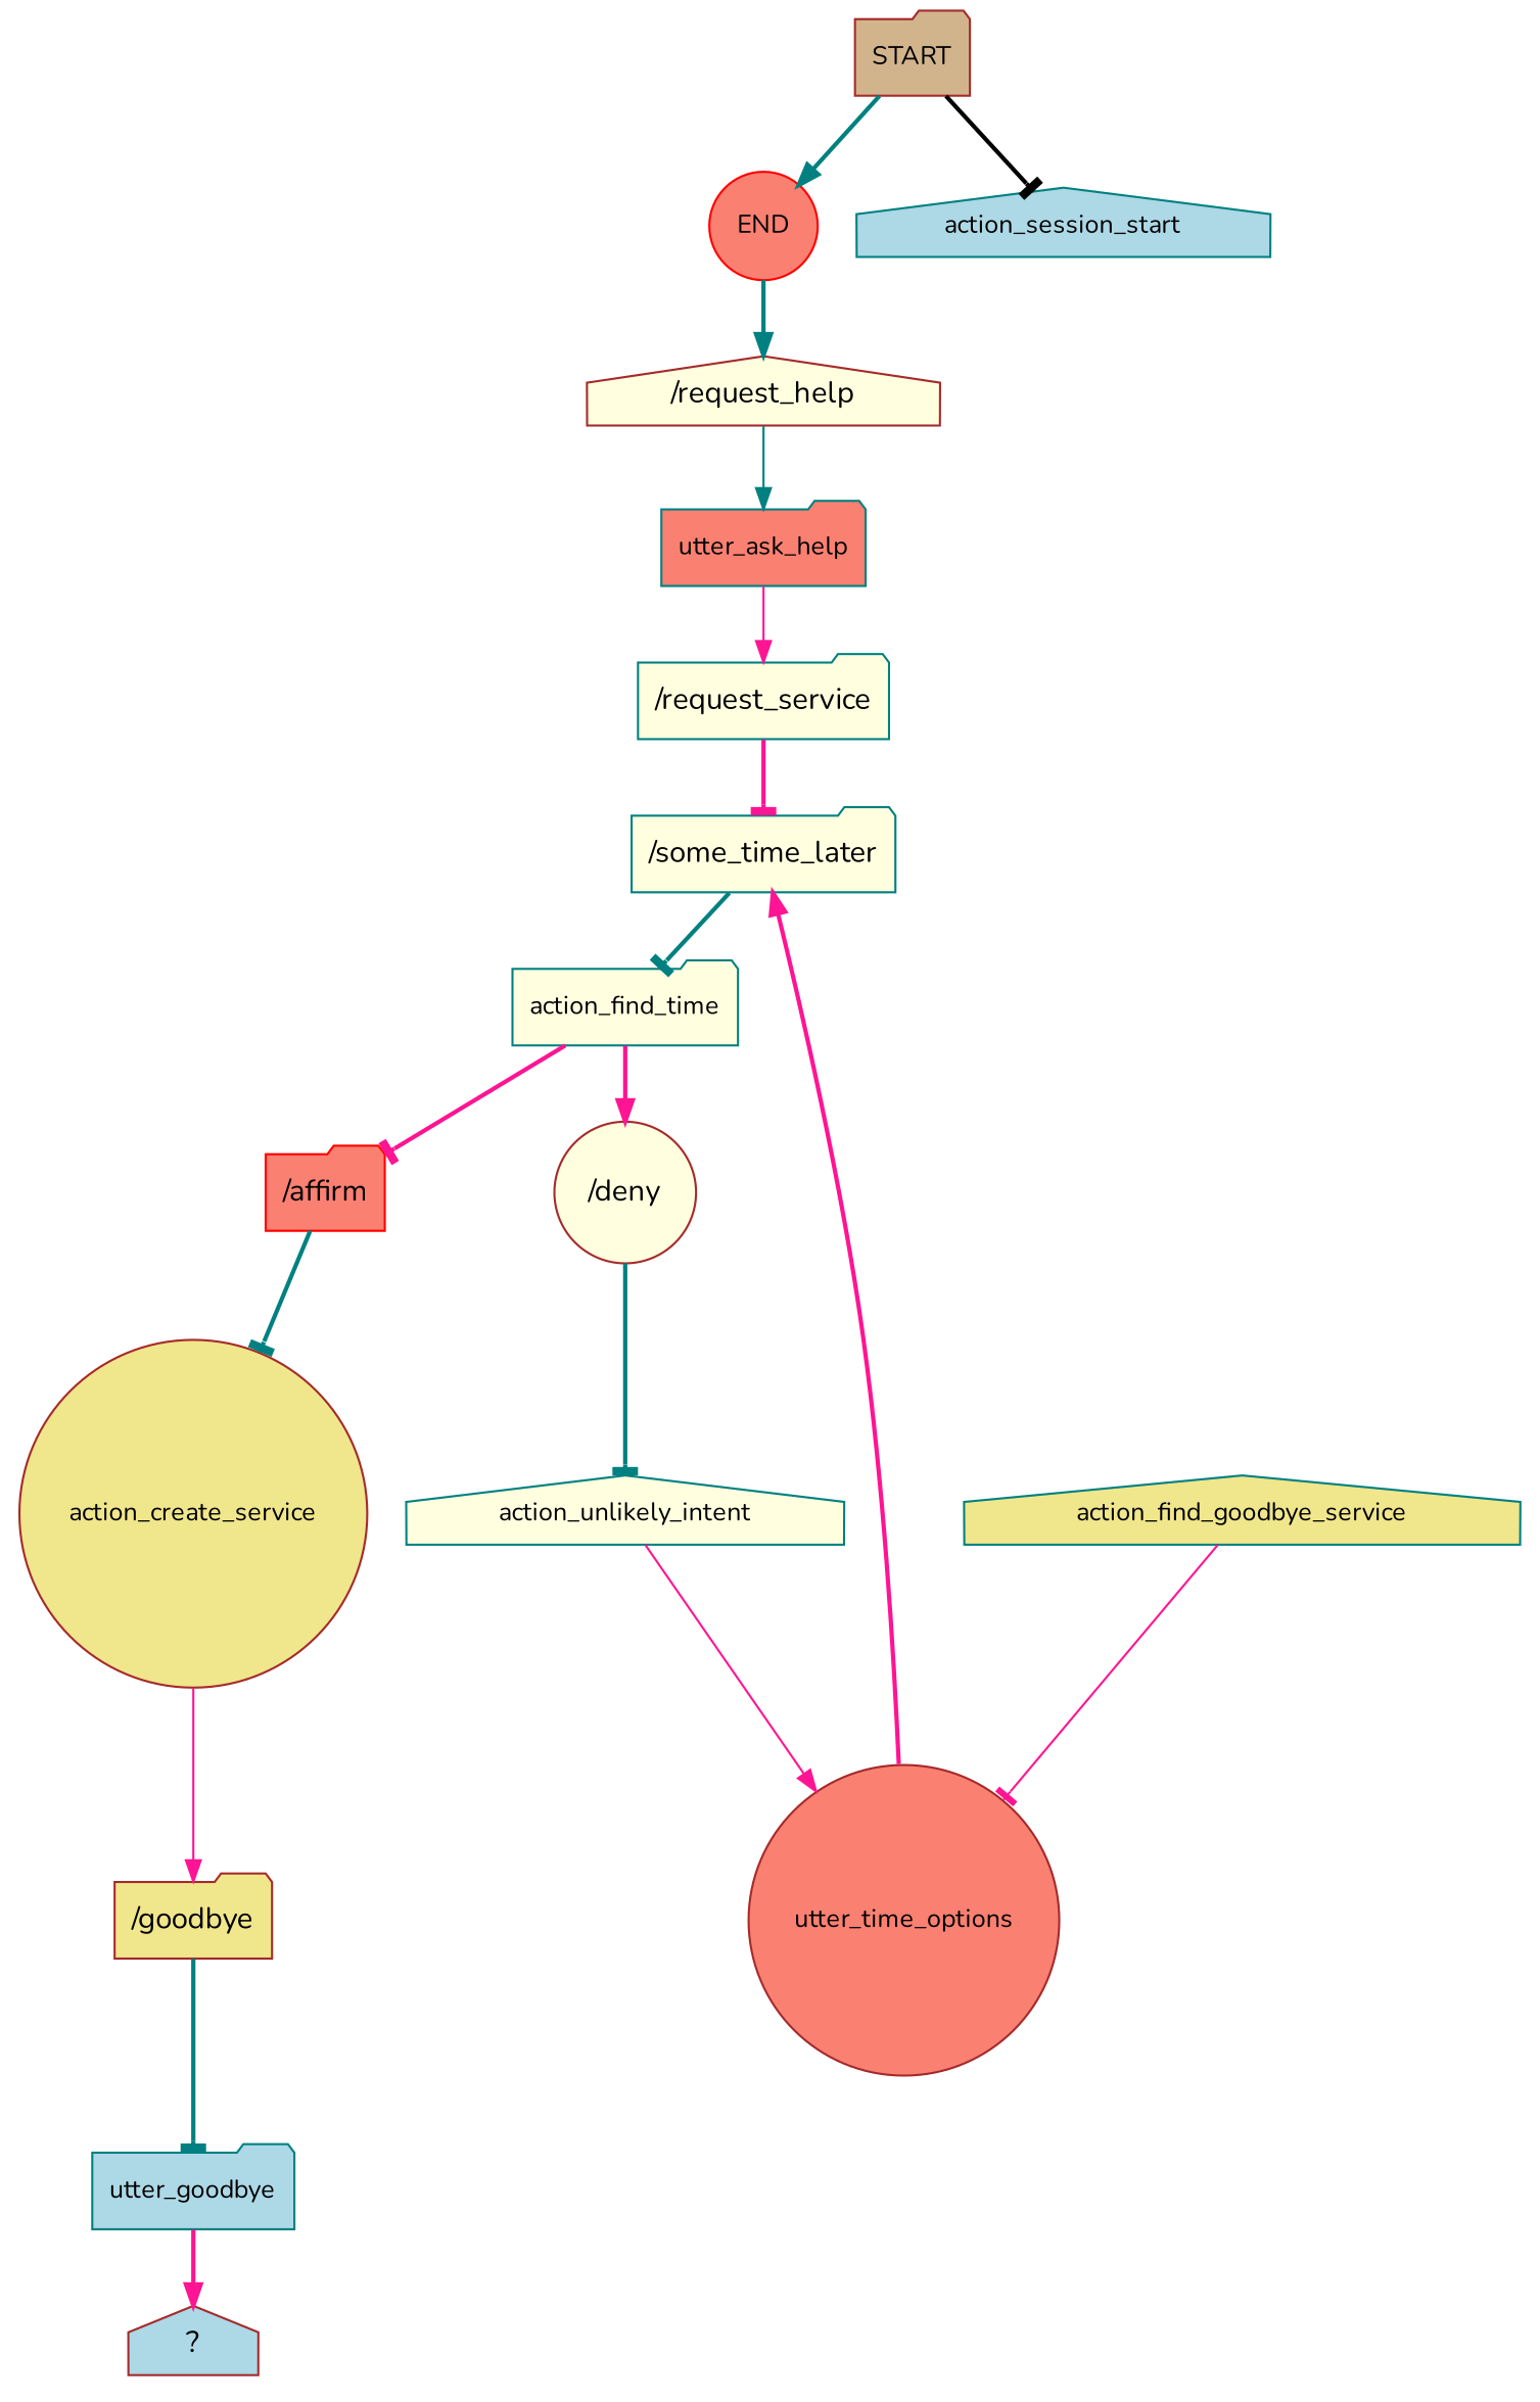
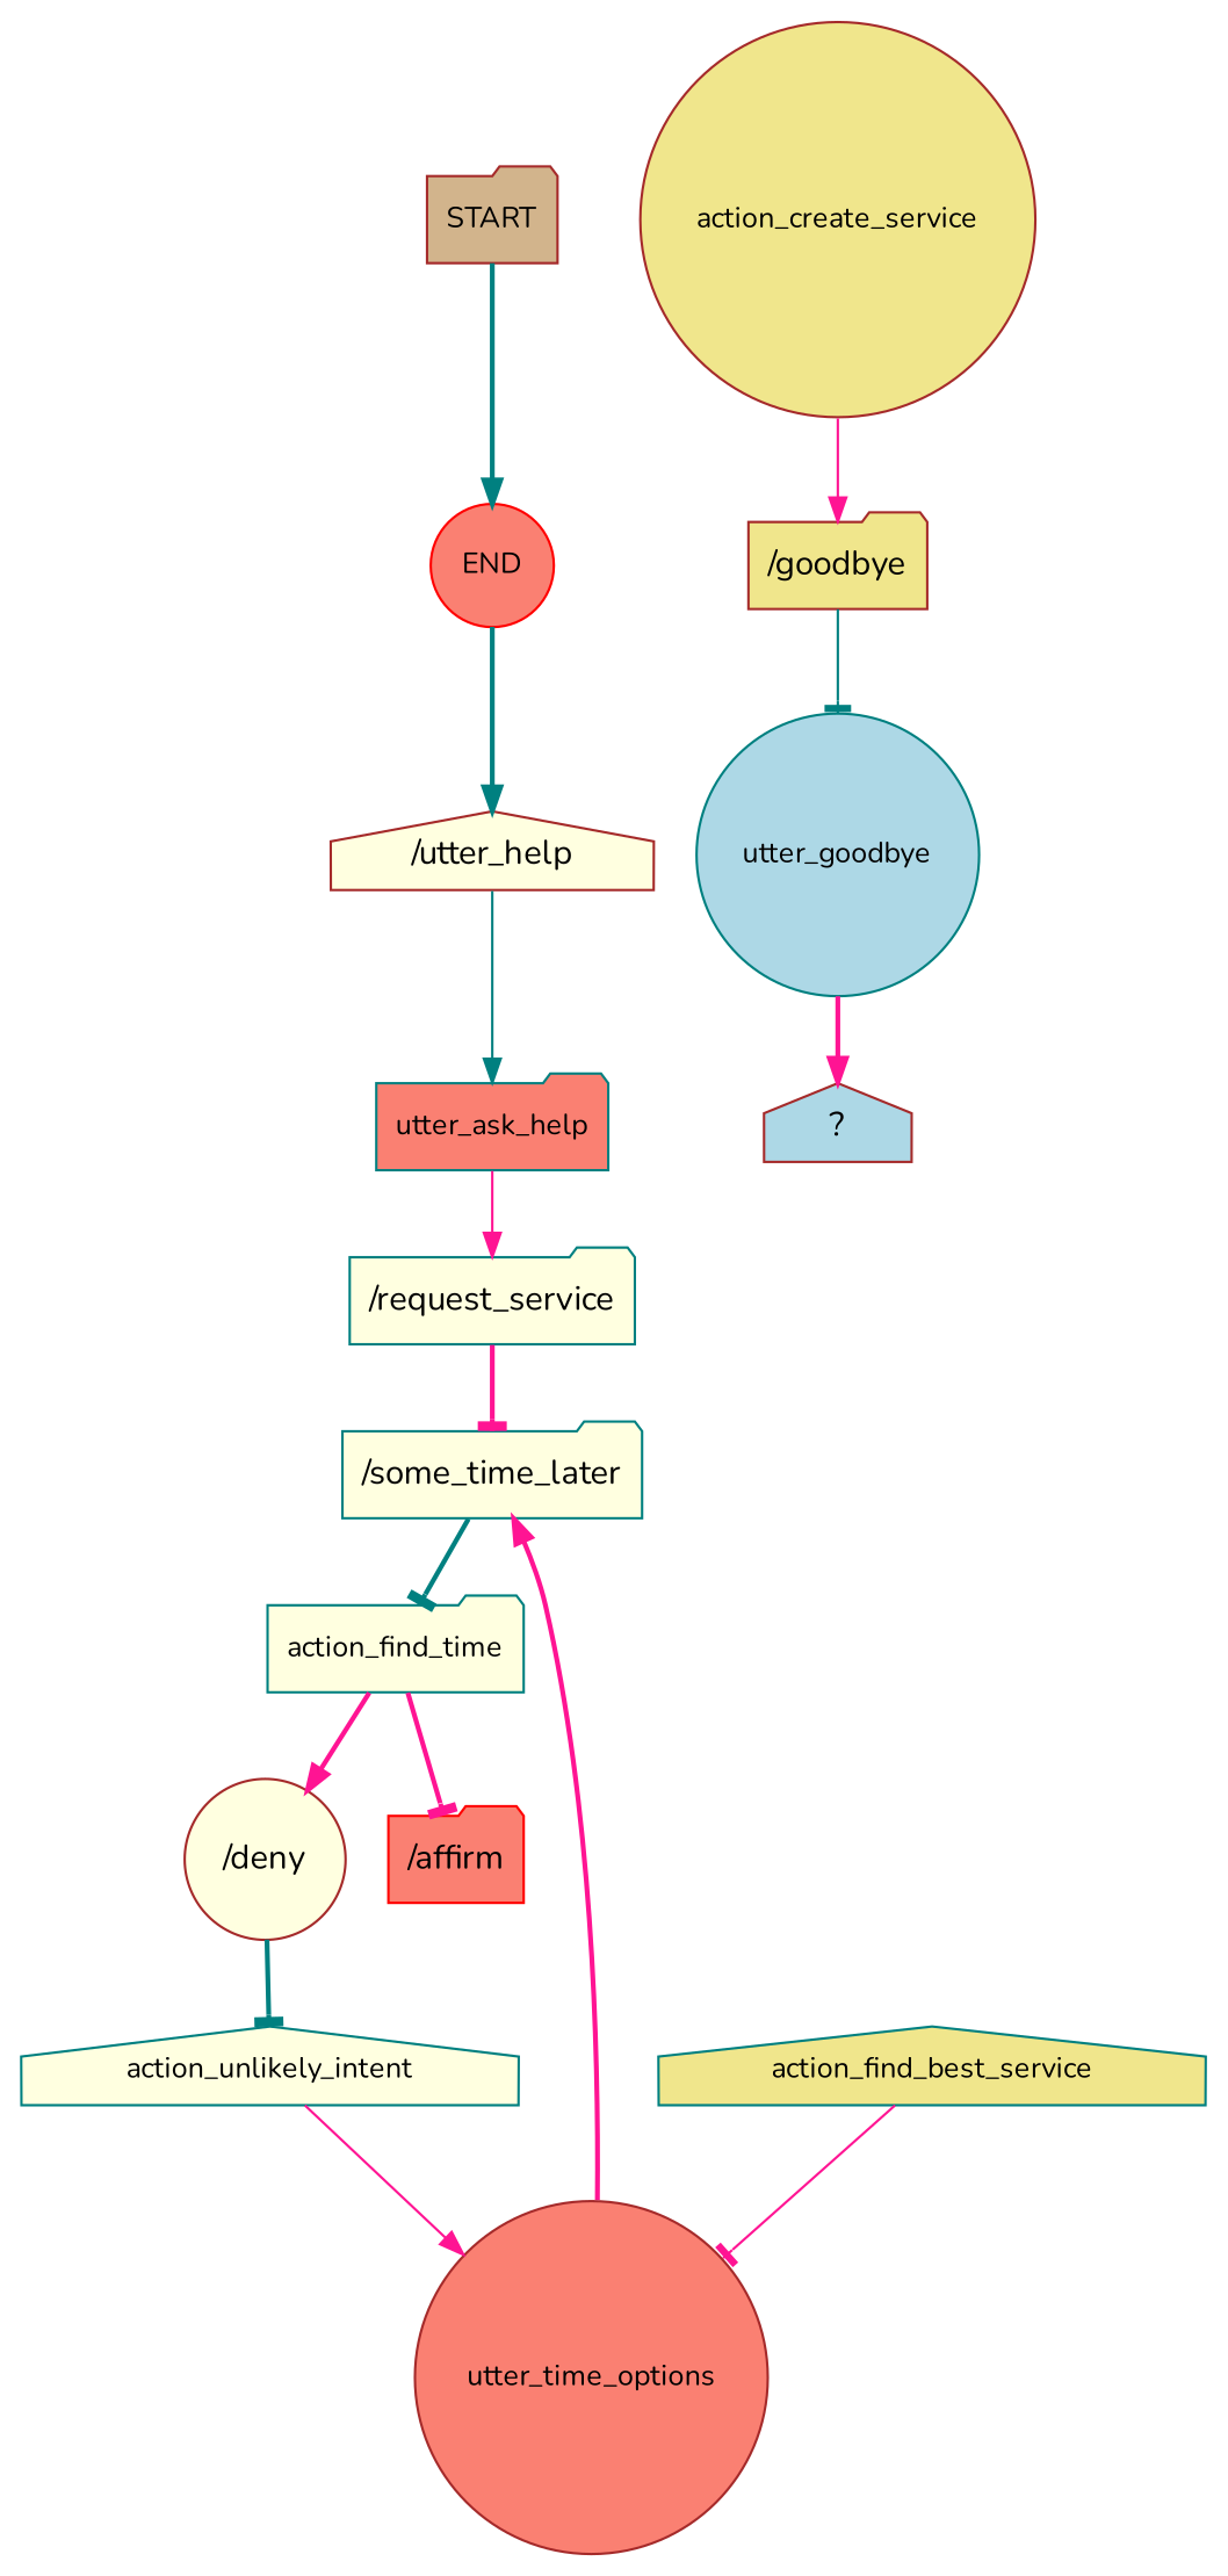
  digraph {
    fontname=Nunito
    node [color=teal fillcolor=lightyellow fontname=Nunito fontsize=12 shape=folder style=filled]
    edge [arrowhead=normal color=deeppink fontname=Nunito style=bold]
    n1 [color=brown fillcolor=tan label=START]
    n2 [color=red fillcolor=salmon label=END shape=circle]
-   n3 [fillcolor=lightblue label=action_session_start shape=house]
-   n4 [color=brown label="/request_help" shape=house fontsize=""]
+   n4 [color=brown label="/utter_help" shape=house fontsize=""]
    n5 [fillcolor=salmon label=utter_ask_help]
    n6 [label="/request_service" fontsize=""]
    n7 [label="/some_time_later" fontsize=""]
-   n8 [fillcolor=khaki label=action_find_goodbye_service shape=house]
+   n8 [fillcolor=khaki label=action_find_best_service shape=house]
    n9 [color=brown fillcolor=salmon label=utter_time_options shape=circle]
    n10 [label=action_find_time]
    n11 [color=brown label="/deny" shape=circle fontsize=""]
    n12 [color=red fillcolor=salmon label="/affirm" fontsize=""]
    n13 [label=action_unlikely_intent shape=house]
    n14 [color=brown fillcolor=khaki label=action_create_service shape=circle]
    n15 [color=brown fillcolor=khaki label="/goodbye" fontsize=""]
-   n16 [fillcolor=lightblue label=utter_goodbye]
+   n16 [fillcolor=lightblue label=utter_goodbye shape=circle]
    n17 [color=brown fillcolor=lightblue label="  ?  " shape=house fontsize=""]
    n1 -> n2 [color=teal]
-   n1 -> n3 [arrowhead=tee color=black]
    n2 -> n4 [color=teal]
    n4 -> n5 [color=teal style=solid]
    n5 -> n6 [style=solid]
    n6 -> n7 [arrowhead=tee]
    n7 -> n10 [arrowhead=tee color=teal]
    n8 -> n9 [arrowhead=tee style=solid]
    n9 -> n7
    n10 -> n11
    n10 -> n12 [arrowhead=tee]
    n11 -> n13 [arrowhead=tee color=teal]
-   n12 -> n14 [arrowhead=tee color=teal]
    n13 -> n9 [style=solid]
    n14 -> n15 [style=solid]
-   n15 -> n16 [arrowhead=tee color=teal]
+   n15 -> n16 [arrowhead=tee color=teal style=solid]
    n16 -> n17
  }
